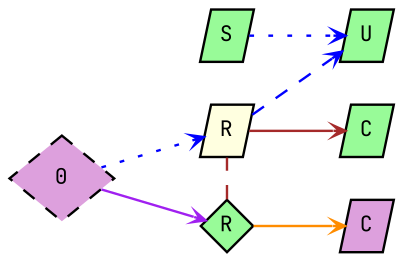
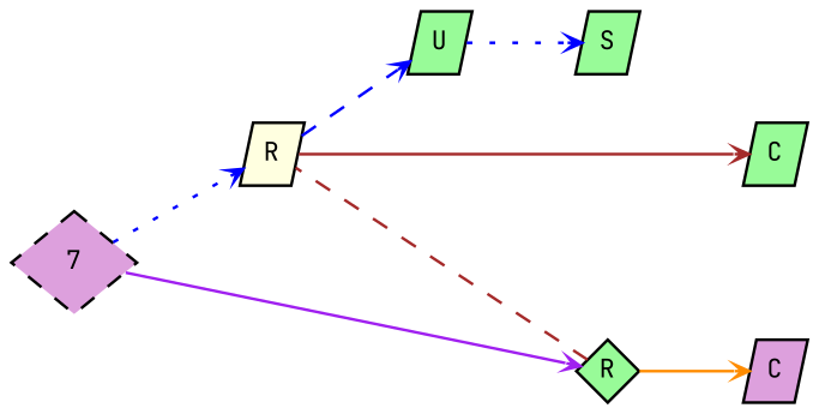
  digraph {
    fontname="JetBrains Mono"
    newrank=true
    rankdir=LR
    node [fillcolor=palegreen fontname="JetBrains Mono" fontsize=9.0 shape=parallelogram style=filled fixedsize=true]
    edge [arrowhead=vee arrowsize=0.5 color=blue fontname="JetBrains Mono" style=solid]
-   n1 [fillcolor=plum height=.18 label=0 shape=diamond style="dashed,filled" width=.28 fixedsize=""]
+   n1 [fillcolor=plum height=.18 label=7 shape=diamond style="dashed,filled" width=.28 fixedsize=""]
    n2 [fillcolor=lightyellow height=.30 label=R width=0.300000]
    n3 [height=.30 label=U width=0.300000]
    n4 [height=.30 label=R shape=diamond width=0.300000]
    n5 [height=.30 label=S width=0.300000]
    n6 [fillcolor=plum height=.30 label=C width=0.300000]
    n7 [height=.30 label=C width=0.300000]
    subgraph sub_1 {
      rank=source
      n1
    }
    subgraph sub_2 {
      rank=same
      n2
    }
    subgraph sub_3 {
      rank=same
      n3
    }
    subgraph sub_4 {
      rank=same
      n4
      n5
    }
    subgraph sub_5 {
      rank=same
      n6
      n7
    }
    n1 -> n2 [style=dotted]
    n1 -> n4 [color=purple]
    n2 -> n3 [style=dashed]
    n2 -> n7 [color=brown]
-   n5 -> n3 [style=dotted]
+   n3 -> n5 [style=dotted]
    n4 -> n2 [arrowhead=none arrowsize=0.3 arrowtail=none color=brown constraint=false dir=both style=dashed]
    n4 -> n6 [color=darkorange]
  }
